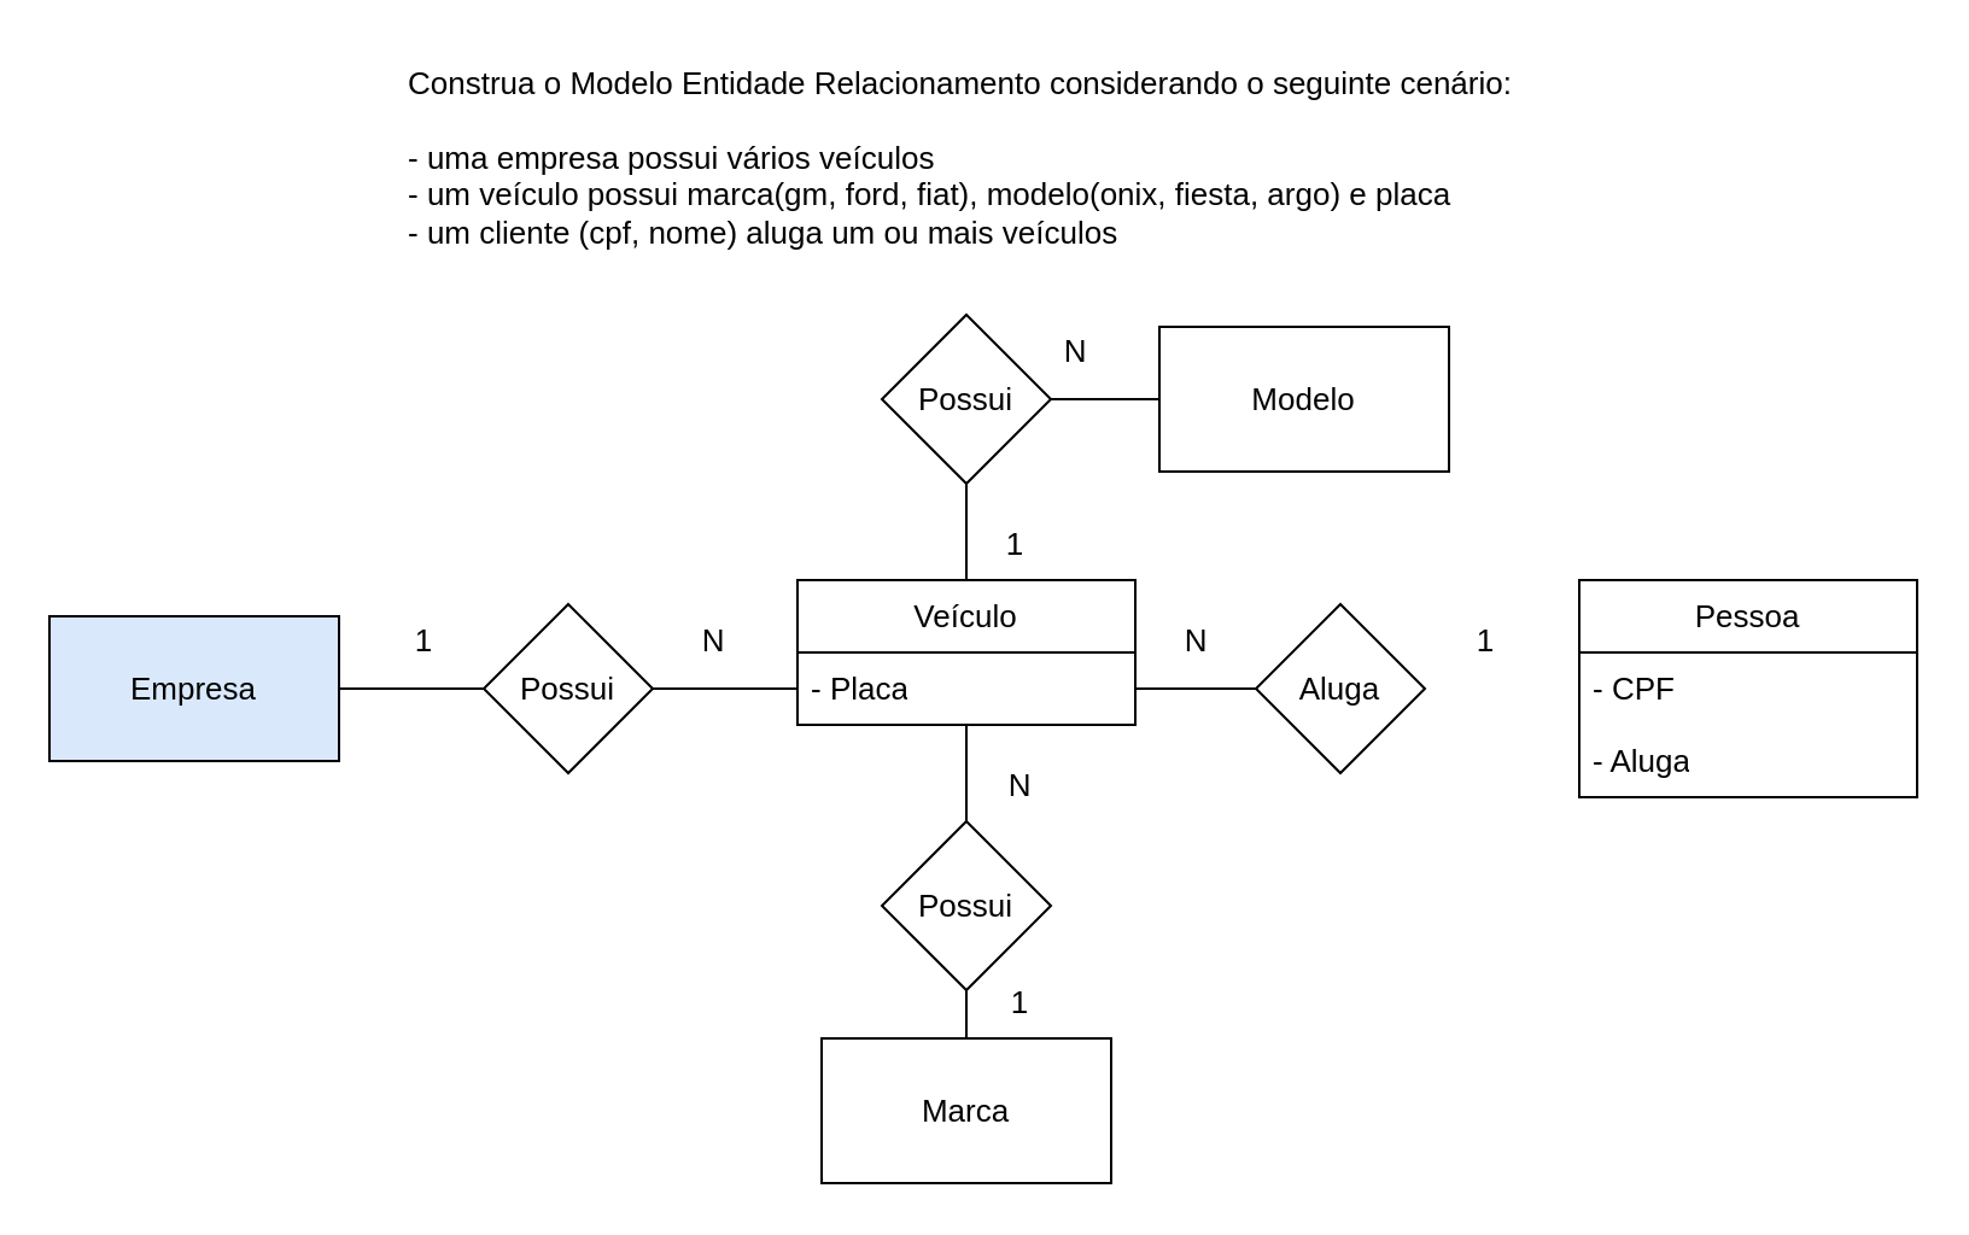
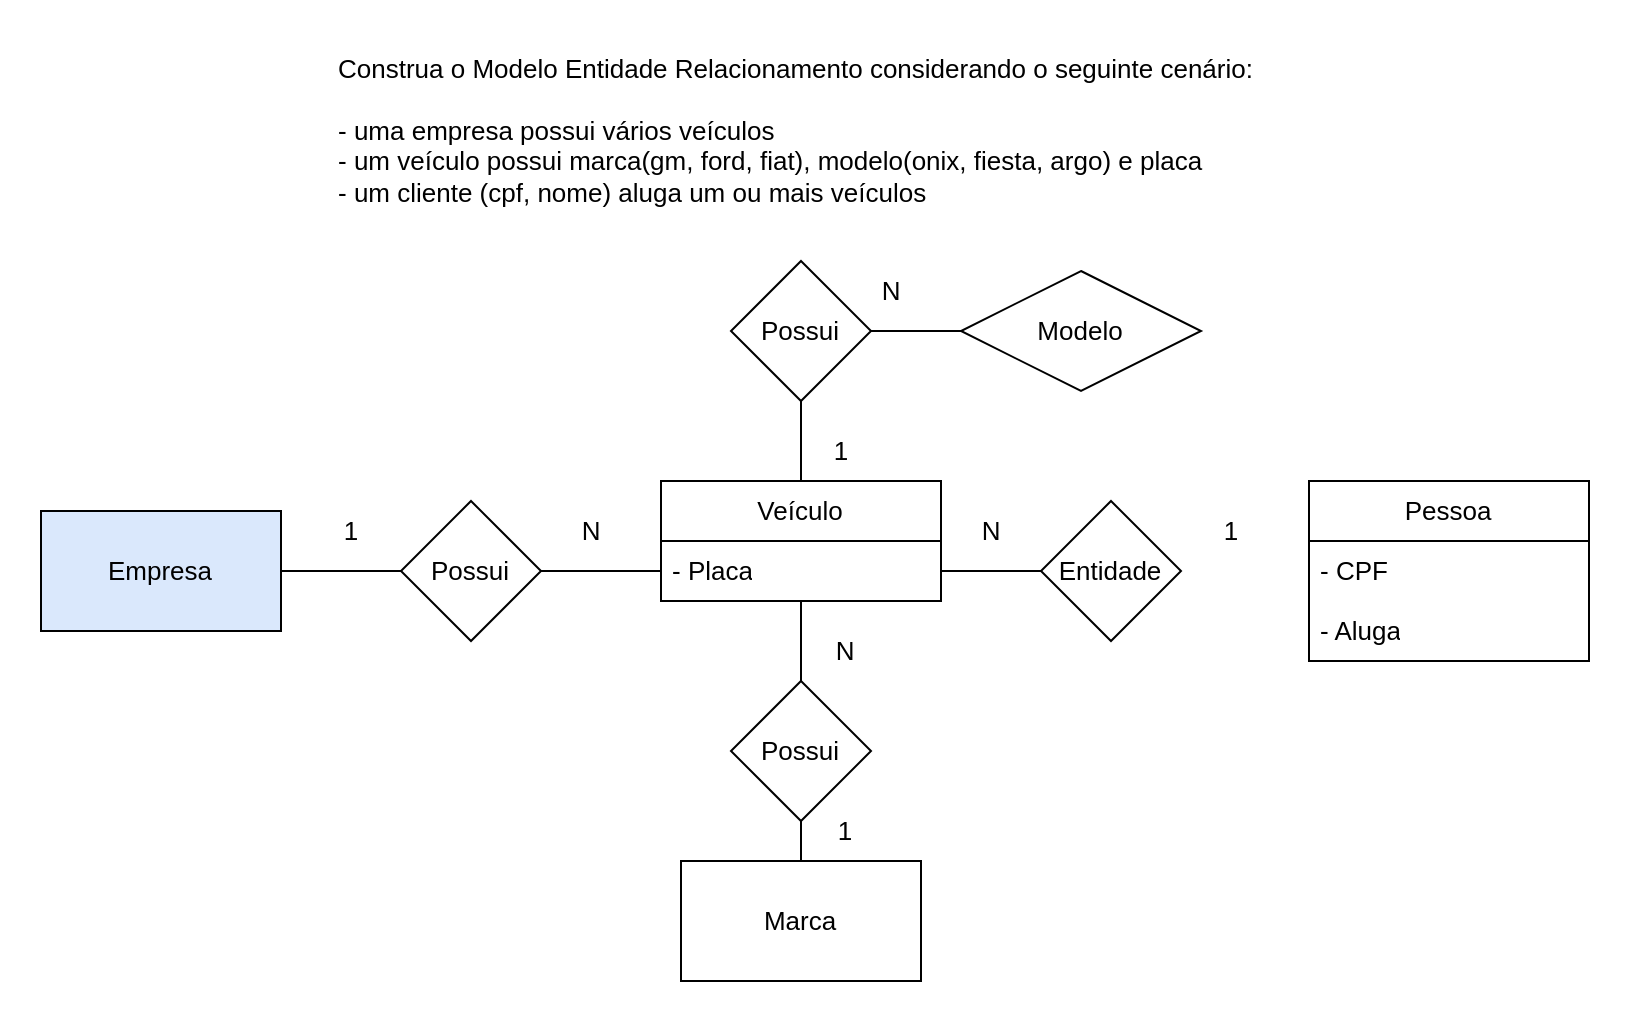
  <mxCell id="0" />
  <mxCell id="1" parent="0" />
  <mxCell id="2" value="&lt;div style=&quot;font-size: 13px;&quot;&gt;&lt;font style=&quot;font-size: 13px;&quot;&gt;Construa o Modelo Entidade Relacionamento considerando o seguinte cenário:&lt;/font&gt;&lt;/div&gt;&lt;div style=&quot;font-size: 13px;&quot;&gt;&lt;font style=&quot;font-size: 13px;&quot;&gt;&lt;br&gt;&lt;/font&gt;&lt;/div&gt;&lt;div style=&quot;font-size: 13px;&quot;&gt;&lt;font style=&quot;font-size: 13px;&quot;&gt;- uma empresa possui vários veículos&lt;/font&gt;&lt;/div&gt;&lt;div style=&quot;font-size: 13px;&quot;&gt;&lt;font style=&quot;font-size: 13px;&quot;&gt;- um veículo possui marca(gm, ford, fiat), modelo(onix, fiesta, argo) e placa&lt;/font&gt;&lt;/div&gt;&lt;div style=&quot;font-size: 13px;&quot;&gt;&lt;font style=&quot;font-size: 13px;&quot;&gt;- um cliente (cpf, nome) aluga um ou mais veículos&lt;/font&gt;&lt;/div&gt;" style="text;html=1;align=left;verticalAlign=middle;resizable=0;points=[];autosize=1;strokeColor=none;fillColor=none;" parent="1" vertex="1"><mxGeometry x="167" y="20" width="480" height="90" as="geometry" /></mxCell>
  <mxCell id="3" value="&lt;span style=&quot;font-size: 13px;&quot;&gt;Veículo&lt;/span&gt;" style="swimlane;fontStyle=0;childLayout=stackLayout;horizontal=1;startSize=30;horizontalStack=0;resizeParent=1;resizeParentMax=0;resizeLast=0;collapsible=1;marginBottom=0;whiteSpace=wrap;html=1;" parent="1" vertex="1"><mxGeometry x="330" y="240" width="140" height="60" as="geometry" /></mxCell>
  <mxCell id="4" value="&lt;font style=&quot;font-size: 13px;&quot;&gt;- Placa&lt;/font&gt;" style="text;strokeColor=none;fillColor=none;align=left;verticalAlign=middle;spacingLeft=4;spacingRight=4;overflow=hidden;points=[[0,0.5],[1,0.5]];portConstraint=eastwest;rotatable=0;whiteSpace=wrap;html=1;" parent="3" vertex="1"><mxGeometry y="30" width="140" height="30" as="geometry" /></mxCell>
  <mxCell id="5" value="&lt;font style=&quot;font-size: 13px;&quot;&gt;Pessoa&lt;/font&gt;" style="swimlane;fontStyle=0;childLayout=stackLayout;horizontal=1;startSize=30;horizontalStack=0;resizeParent=1;resizeParentMax=0;resizeLast=0;collapsible=1;marginBottom=0;whiteSpace=wrap;html=1;" parent="1" vertex="1"><mxGeometry x="654" y="240" width="140" height="90" as="geometry" /></mxCell>
  <mxCell id="6" value="&lt;font style=&quot;font-size: 13px;&quot;&gt;- CPF&lt;/font&gt;" style="text;strokeColor=none;fillColor=none;align=left;verticalAlign=middle;spacingLeft=4;spacingRight=4;overflow=hidden;points=[[0,0.5],[1,0.5]];portConstraint=eastwest;rotatable=0;whiteSpace=wrap;html=1;" parent="5" vertex="1"><mxGeometry y="30" width="140" height="30" as="geometry" /></mxCell>
  <mxCell id="7" value="&lt;font style=&quot;font-size: 13px;&quot;&gt;- Aluga&lt;/font&gt;" style="text;strokeColor=none;fillColor=none;align=left;verticalAlign=middle;spacingLeft=4;spacingRight=4;overflow=hidden;points=[[0,0.5],[1,0.5]];portConstraint=eastwest;rotatable=0;whiteSpace=wrap;html=1;" parent="5" vertex="1"><mxGeometry y="60" width="140" height="30" as="geometry" /></mxCell>
  <mxCell id="8" style="edgeStyle=orthogonalEdgeStyle;rounded=0;orthogonalLoop=1;jettySize=auto;html=1;entryX=0;entryY=0.5;entryDx=0;entryDy=0;endArrow=none;endFill=0;" parent="1" source="9" target="11" edge="1"><mxGeometry relative="1" as="geometry" /></mxCell>
  <mxCell id="9" value="&lt;font style=&quot;font-size: 13px;&quot;&gt;Empresa&lt;/font&gt;" style="rounded=0;whiteSpace=wrap;html=1;fillColor=#dae8fc;" parent="1" vertex="1"><mxGeometry x="20" y="255" width="120" height="60" as="geometry" /></mxCell>
  <mxCell id="10" style="edgeStyle=orthogonalEdgeStyle;rounded=0;orthogonalLoop=1;jettySize=auto;html=1;entryX=0;entryY=0.5;entryDx=0;entryDy=0;endArrow=none;endFill=0;" parent="1" source="11" edge="1"><mxGeometry relative="1" as="geometry"><mxPoint x="330" y="285" as="targetPoint" /></mxGeometry></mxCell>
  <mxCell id="11" value="&lt;font style=&quot;font-size: 13px;&quot;&gt;Possui&lt;/font&gt;" style="rhombus;whiteSpace=wrap;html=1;" parent="1" vertex="1"><mxGeometry x="200" y="250" width="70" height="70" as="geometry" /></mxCell>
  <mxCell id="12" style="edgeStyle=orthogonalEdgeStyle;rounded=0;orthogonalLoop=1;jettySize=auto;html=1;entryX=1;entryY=0.5;entryDx=0;entryDy=0;endArrow=none;endFill=0;" parent="1" source="13" edge="1"><mxGeometry relative="1" as="geometry"><mxPoint x="470" y="285" as="targetPoint" /></mxGeometry></mxCell>
- <mxCell id="13" value="&lt;span style=&quot;font-size: 13px;&quot;&gt;Aluga&lt;/span&gt;" style="rhombus;whiteSpace=wrap;html=1;" parent="1" vertex="1"><mxGeometry x="520" y="250" width="70" height="70" as="geometry" /></mxCell>
+ <mxCell id="13" value="&lt;span style=&quot;font-size: 13px;&quot;&gt;Entidade&lt;/span&gt;" style="rhombus;whiteSpace=wrap;html=1;" parent="1" vertex="1"><mxGeometry x="520" y="250" width="70" height="70" as="geometry" /></mxCell>
  <mxCell id="14" value="&lt;font style=&quot;font-size: 13px;&quot;&gt;1&lt;/font&gt;" style="text;html=1;align=center;verticalAlign=middle;resizable=0;points=[];autosize=1;strokeColor=none;fillColor=none;" parent="1" vertex="1"><mxGeometry x="600" y="250" width="30" height="30" as="geometry" /></mxCell>
  <mxCell id="15" value="&lt;span style=&quot;font-size: 13px;&quot;&gt;N&lt;/span&gt;" style="text;html=1;align=center;verticalAlign=middle;resizable=0;points=[];autosize=1;strokeColor=none;fillColor=none;" parent="1" vertex="1"><mxGeometry x="280" y="250" width="30" height="30" as="geometry" /></mxCell>
  <mxCell id="16" value="&lt;span style=&quot;font-size: 13px;&quot;&gt;N&lt;/span&gt;" style="text;html=1;align=center;verticalAlign=middle;resizable=0;points=[];autosize=1;strokeColor=none;fillColor=none;" parent="1" vertex="1"><mxGeometry x="480" y="250" width="30" height="30" as="geometry" /></mxCell>
  <mxCell id="17" value="&lt;font style=&quot;font-size: 13px;&quot;&gt;1&lt;/font&gt;" style="text;html=1;align=center;verticalAlign=middle;resizable=0;points=[];autosize=1;strokeColor=none;fillColor=none;" parent="1" vertex="1"><mxGeometry x="160" y="250" width="30" height="30" as="geometry" /></mxCell>
- <mxCell id="18" value="&lt;span style=&quot;font-size: 13px;&quot;&gt;Modelo&lt;/span&gt;" style="rounded=0;whiteSpace=wrap;html=1;" vertex="1" parent="1"><mxGeometry x="480" y="135" width="120" height="60" as="geometry" /></mxCell>
+ <mxCell id="18" value="&lt;span style=&quot;font-size: 13px;&quot;&gt;Modelo&lt;/span&gt;" style="rhombus;whiteSpace=wrap;html=1;" vertex="1" parent="1"><mxGeometry x="480" y="135" width="120" height="60" as="geometry" /></mxCell>
  <mxCell id="19" value="&lt;span style=&quot;font-size: 13px;&quot;&gt;Marca&lt;/span&gt;" style="rounded=0;whiteSpace=wrap;html=1;" vertex="1" parent="1"><mxGeometry x="340" y="430" width="120" height="60" as="geometry" /></mxCell>
  <mxCell id="20" style="edgeStyle=orthogonalEdgeStyle;rounded=0;orthogonalLoop=1;jettySize=auto;html=1;entryX=0;entryY=0.5;entryDx=0;entryDy=0;endArrow=none;endFill=0;" edge="1" parent="1" source="22" target="18"><mxGeometry relative="1" as="geometry" /></mxCell>
  <mxCell id="21" style="edgeStyle=orthogonalEdgeStyle;rounded=0;orthogonalLoop=1;jettySize=auto;html=1;entryX=0.5;entryY=0;entryDx=0;entryDy=0;endArrow=none;endFill=0;" edge="1" parent="1" source="22" target="3"><mxGeometry relative="1" as="geometry" /></mxCell>
  <mxCell id="22" value="&lt;font style=&quot;font-size: 13px;&quot;&gt;Possui&lt;/font&gt;" style="rhombus;whiteSpace=wrap;html=1;" vertex="1" parent="1"><mxGeometry x="365" y="130" width="70" height="70" as="geometry" /></mxCell>
  <mxCell id="23" style="edgeStyle=orthogonalEdgeStyle;rounded=0;orthogonalLoop=1;jettySize=auto;html=1;endArrow=none;endFill=0;" edge="1" parent="1" source="25" target="3"><mxGeometry relative="1" as="geometry" /></mxCell>
  <mxCell id="24" style="edgeStyle=orthogonalEdgeStyle;rounded=0;orthogonalLoop=1;jettySize=auto;html=1;entryX=0.5;entryY=0;entryDx=0;entryDy=0;endArrow=none;endFill=0;" edge="1" parent="1" source="25" target="19"><mxGeometry relative="1" as="geometry" /></mxCell>
  <mxCell id="25" value="&lt;span style=&quot;font-size: 13px;&quot;&gt;Possui&lt;/span&gt;" style="rhombus;whiteSpace=wrap;html=1;" vertex="1" parent="1"><mxGeometry x="365" y="340" width="70" height="70" as="geometry" /></mxCell>
  <mxCell id="26" value="&lt;span style=&quot;font-size: 13px;&quot;&gt;N&lt;/span&gt;" style="text;html=1;align=center;verticalAlign=middle;resizable=0;points=[];autosize=1;strokeColor=none;fillColor=none;" vertex="1" parent="1"><mxGeometry x="430" y="130" width="30" height="30" as="geometry" /></mxCell>
  <mxCell id="27" value="&lt;font style=&quot;font-size: 13px;&quot;&gt;1&lt;/font&gt;" style="text;html=1;align=center;verticalAlign=middle;resizable=0;points=[];autosize=1;strokeColor=none;fillColor=none;" vertex="1" parent="1"><mxGeometry x="405" y="210" width="30" height="30" as="geometry" /></mxCell>
  <mxCell id="28" value="&lt;span style=&quot;font-size: 13px;&quot;&gt;N&lt;/span&gt;" style="text;html=1;align=center;verticalAlign=middle;resizable=0;points=[];autosize=1;strokeColor=none;fillColor=none;" vertex="1" parent="1"><mxGeometry x="407" y="310" width="30" height="30" as="geometry" /></mxCell>
  <mxCell id="29" value="&lt;font style=&quot;font-size: 13px;&quot;&gt;1&lt;/font&gt;" style="text;html=1;align=center;verticalAlign=middle;resizable=0;points=[];autosize=1;strokeColor=none;fillColor=none;" vertex="1" parent="1"><mxGeometry x="407" y="400" width="30" height="30" as="geometry" /></mxCell>
